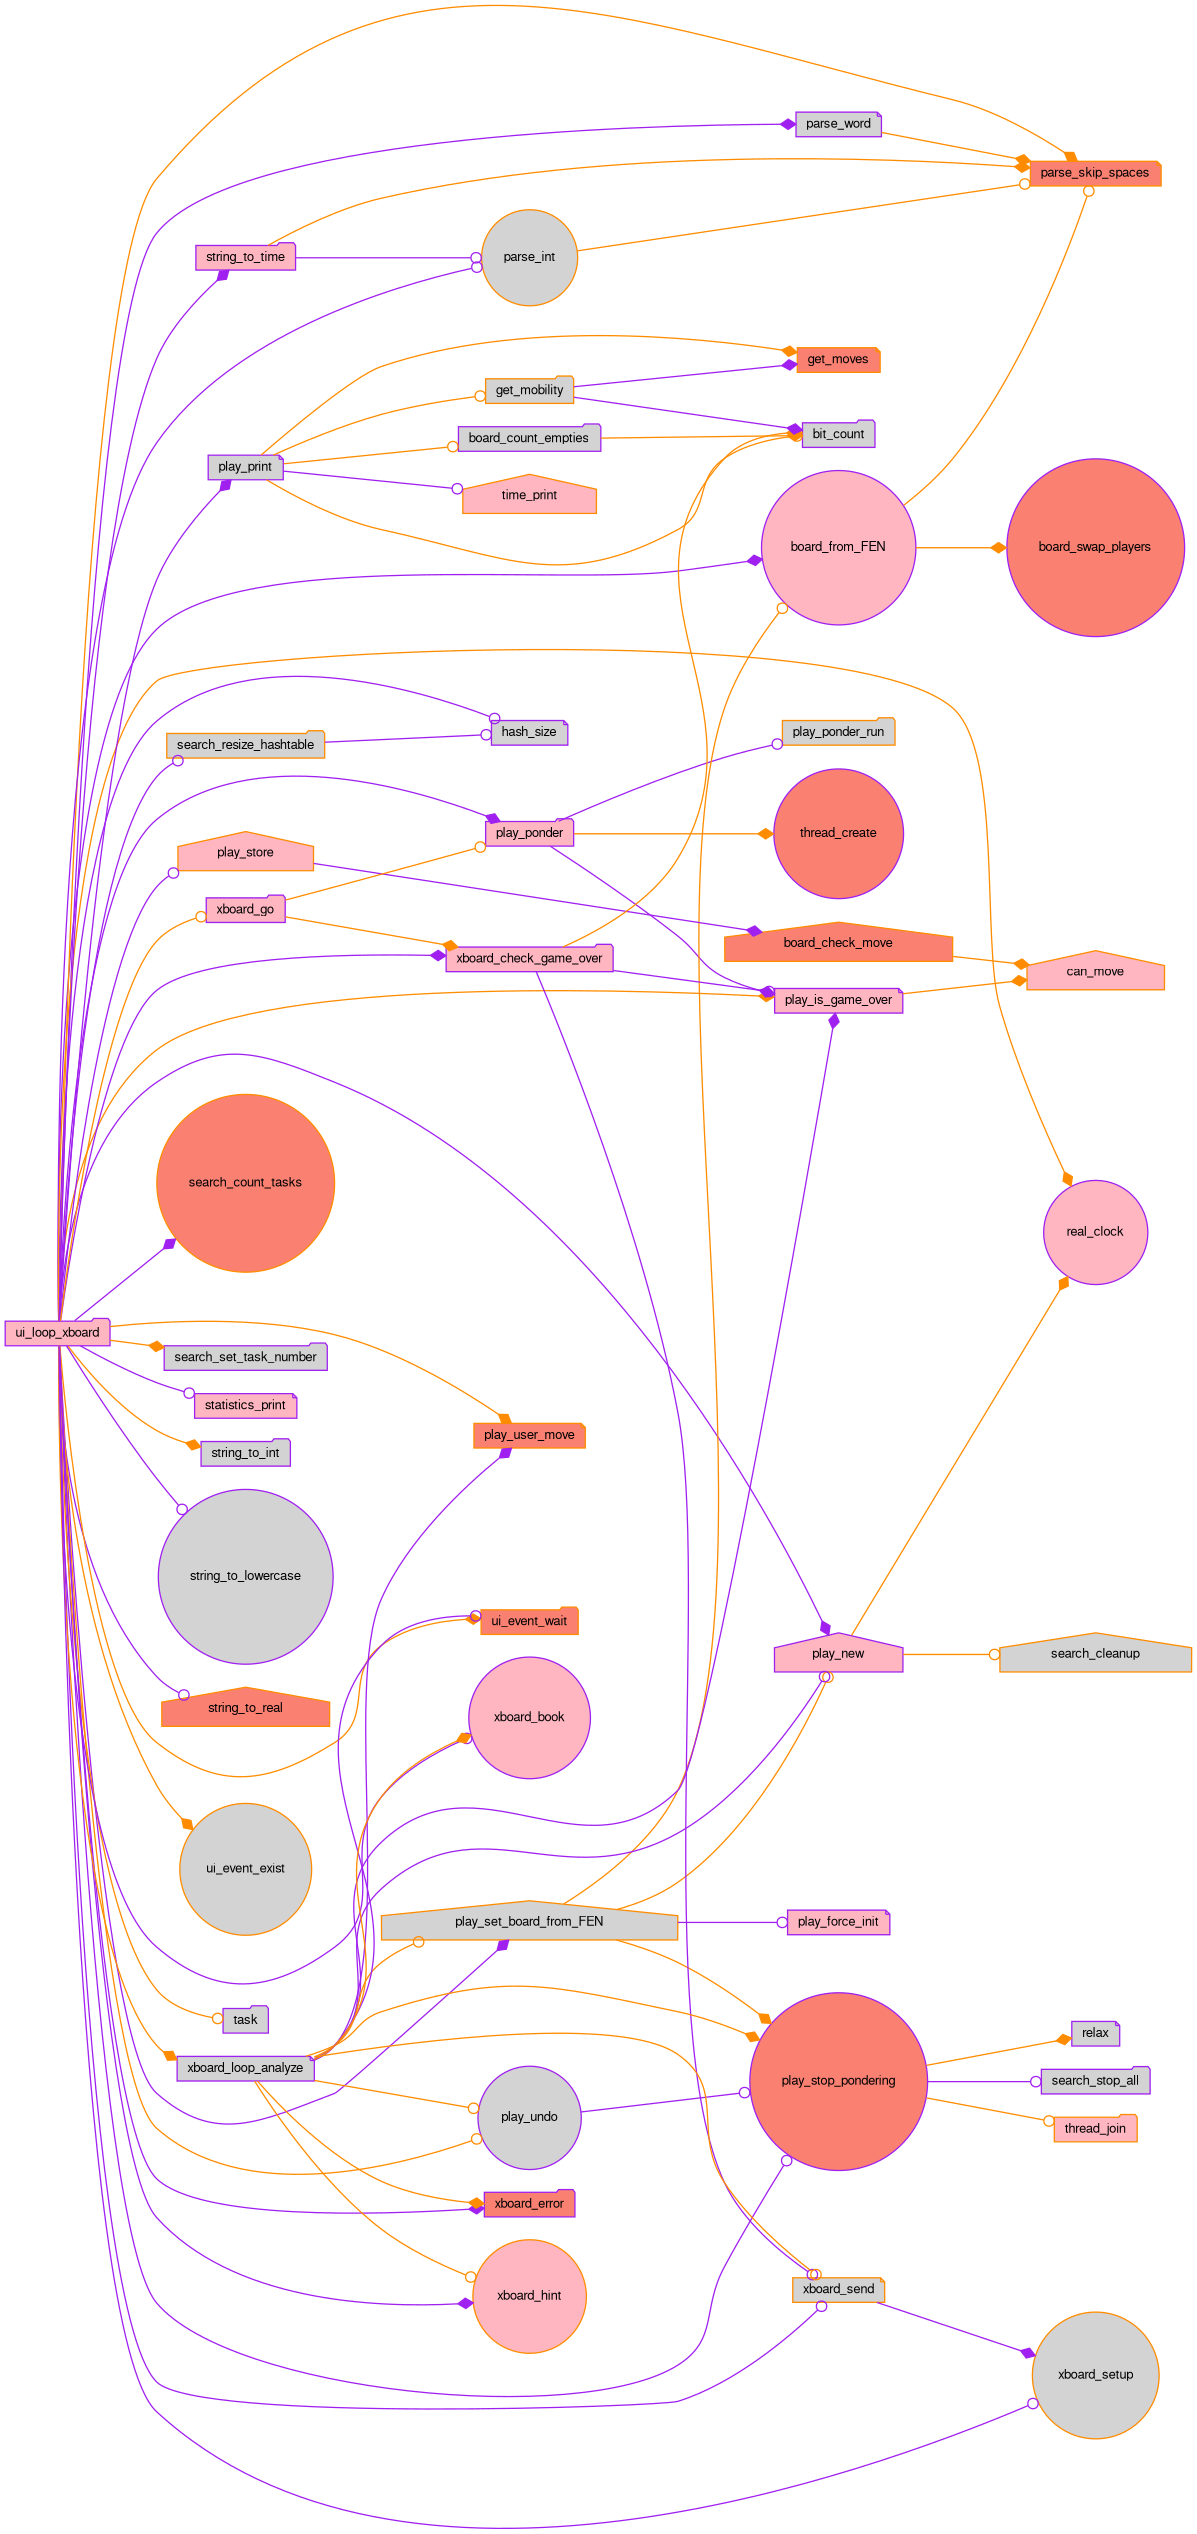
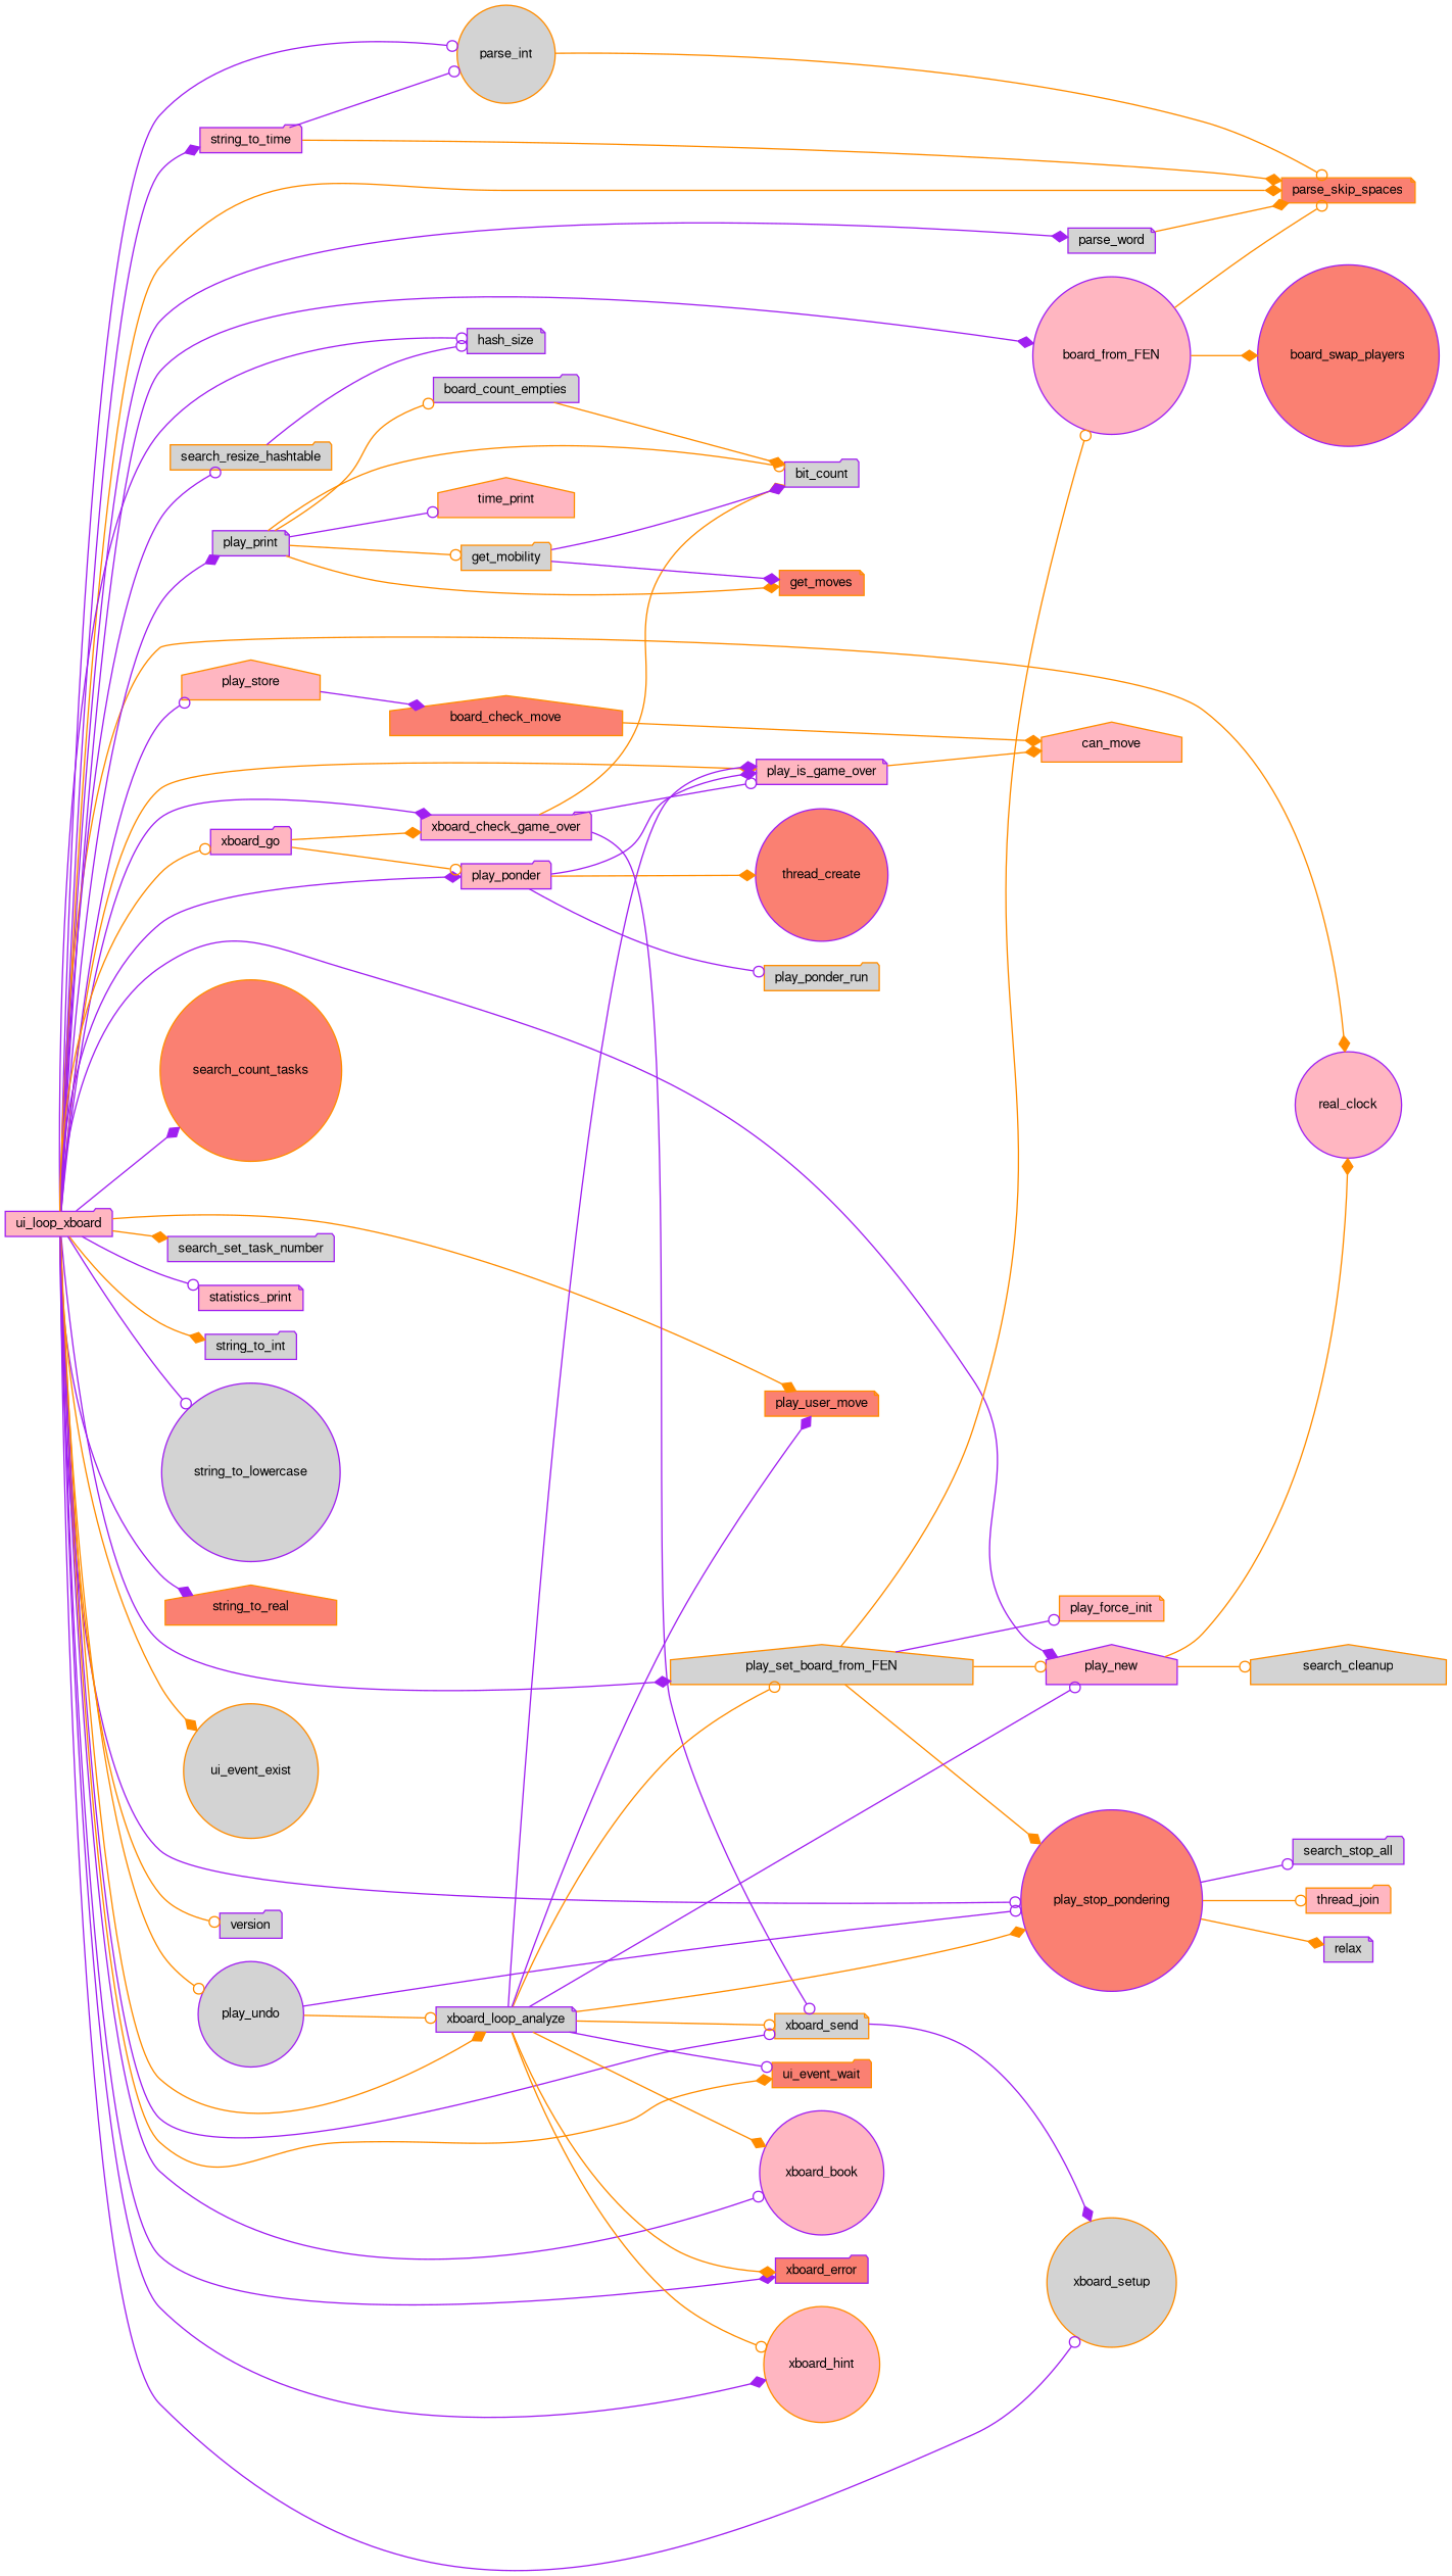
  digraph {
    rankdir=LR
    node [color=purple fillcolor=lightgrey fontname=FreeSans fontsize=10 shape=folder style=filled]
    edge [arrowhead=diamond color=darkorange fontname=FreeSans fontsize=10 labelfontname=FreeSans labelfontsize=10 style=solid]
    n1 [fillcolor=lightpink fontcolor=black height=0.2 label=ui_loop_xboard width=0.4]
    n2 [fillcolor=lightpink height=0.2 label=board_from_FEN shape=circle width=0.4]
    n3 [color=darkorange fillcolor=salmon height=0.2 label=parse_skip_spaces shape=note width=0.4]
    n4 [height=0.2 label=hash_size shape=note width=0.4]
    n5 [color=darkorange height=0.2 label=parse_int shape=circle width=0.4]
    n6 [height=0.2 label=parse_word shape=note width=0.4]
    n7 [fillcolor=lightpink height=0.2 label=play_is_game_over shape=note width=0.4]
    n8 [fillcolor=lightpink height=0.2 label=play_new shape=house width=0.4]
    n9 [fillcolor=lightpink height=0.2 label=real_clock shape=circle width=0.4]
    n10 [fillcolor=lightpink height=0.2 label=play_ponder width=0.4]
    n11 [height=0.2 label=play_print shape=note width=0.4]
    n12 [color=darkorange height=0.2 label=play_set_board_from_FEN shape=house width=0.4]
    n13 [fillcolor=salmon height=0.2 label=play_stop_pondering shape=circle width=0.4]
    n14 [color=darkorange fillcolor=lightpink height=0.2 label=play_store shape=house width=0.4]
    n15 [height=0.2 label=play_undo shape=circle width=0.4]
    n16 [color=darkorange fillcolor=salmon height=0.2 label=play_user_move shape=note width=0.4]
    n17 [color=darkorange fillcolor=salmon height=0.2 label=search_count_tasks shape=circle width=0.4]
    n18 [color=darkorange height=0.2 label=search_resize_hashtable width=0.4]
    n19 [height=0.2 label=search_set_task_number width=0.4]
    n20 [fillcolor=lightpink height=0.2 label=statistics_print shape=note width=0.4]
    n21 [height=0.2 label=string_to_int width=0.4]
    n22 [height=0.2 label=string_to_lowercase shape=circle width=0.4]
    n23 [color=darkorange fillcolor=salmon height=0.2 label=string_to_real shape=house width=0.4]
    n24 [fillcolor=lightpink height=0.2 label=string_to_time width=0.4]
    n25 [color=darkorange height=0.2 label=ui_event_exist shape=circle width=0.4]
    n26 [color=darkorange fillcolor=salmon height=0.2 label=ui_event_wait width=0.4]
-   n27 [height=0.2 label=task width=0.4]
+   n27 [height=0.2 label=version width=0.4]
    n28 [fillcolor=lightpink height=0.2 label=xboard_book shape=circle width=0.4]
    n29 [fillcolor=lightpink height=0.2 label=xboard_check_game_over width=0.4]
    n30 [color=darkorange height=0.2 label=xboard_send shape=note width=0.4]
    n31 [fillcolor=salmon height=0.2 label=xboard_error width=0.4]
    n32 [fillcolor=lightpink height=0.2 label=xboard_go width=0.4]
    n33 [color=darkorange fillcolor=lightpink height=0.2 label=xboard_hint shape=circle width=0.4]
    n34 [height=0.2 label=xboard_loop_analyze shape=note width=0.4]
    n35 [color=darkorange height=0.2 label=xboard_setup shape=circle width=0.4]
    n36 [fillcolor=salmon height=0.2 label=board_swap_players shape=circle width=0.4]
    n37 [color=darkorange fillcolor=lightpink height=0.2 label=can_move shape=house width=0.4]
    n38 [color=darkorange height=0.2 label=search_cleanup shape=house width=0.4]
    n39 [color=darkorange height=0.2 label=play_ponder_run width=0.4]
    n40 [fillcolor=salmon height=0.2 label=thread_create shape=circle width=0.4]
    n41 [height=0.2 label=bit_count width=0.4]
    n42 [height=0.2 label=board_count_empties width=0.4]
    n43 [color=darkorange height=0.2 label=get_mobility width=0.4]
    n44 [color=darkorange fillcolor=salmon height=0.2 label=get_moves shape=note width=0.4]
    n45 [color=darkorange fillcolor=lightpink height=0.2 label=time_print shape=house width=0.4]
-   n46 [fillcolor=lightpink height=0.2 label=play_force_init shape=note width=0.4]
+   n46 [color=darkorange fillcolor=lightpink height=0.2 label=play_force_init shape=note width=0.4]
    n47 [height=0.2 label=relax shape=note width=0.4]
    n48 [height=0.2 label=search_stop_all width=0.4]
    n49 [color=darkorange fillcolor=lightpink height=0.2 label=thread_join width=0.4]
    n50 [color=darkorange fillcolor=salmon height=0.2 label=board_check_move shape=house width=0.4]
    n1 -> n2 [color=purple]
    n1 -> n3
    n1 -> n4 [arrowhead=odot color=purple]
    n1 -> n5 [arrowhead=odot color=purple]
    n1 -> n6 [color=purple]
    n1 -> n7
    n1 -> n8 [color=purple]
    n1 -> n9
    n1 -> n10 [color=purple]
    n1 -> n11 [color=purple]
    n1 -> n12 [color=purple]
    n1 -> n13 [arrowhead=odot color=purple]
    n1 -> n14 [arrowhead=odot color=purple]
    n1 -> n15 [arrowhead=odot]
    n1 -> n16
    n1 -> n17 [color=purple]
    n1 -> n18 [arrowhead=odot color=purple]
    n1 -> n19
    n1 -> n20 [arrowhead=odot color=purple]
    n1 -> n21
    n1 -> n22 [arrowhead=odot color=purple]
-   n1 -> n23 [arrowhead=odot color=purple]
+   n1 -> n23 [color=purple]
    n1 -> n24 [color=purple]
    n1 -> n25
    n1 -> n26
    n1 -> n27 [arrowhead=odot]
    n1 -> n28 [arrowhead=odot color=purple]
    n1 -> n29 [color=purple]
    n1 -> n30 [arrowhead=odot color=purple]
    n1 -> n31 [color=purple]
    n1 -> n32 [arrowhead=odot]
    n1 -> n33 [color=purple]
    n1 -> n34
    n1 -> n35 [arrowhead=odot color=purple]
    n2 -> n3 [arrowhead=odot]
    n2 -> n36
    n5 -> n3 [arrowhead=odot]
    n6 -> n3
    n7 -> n37
    n8 -> n9
    n8 -> n38 [arrowhead=odot]
    n10 -> n7 [color=purple]
    n10 -> n39 [arrowhead=odot color=purple]
    n10 -> n40
    n11 -> n41 [arrowhead=odot]
    n11 -> n42 [arrowhead=odot]
    n11 -> n43 [arrowhead=odot]
    n11 -> n44
    n11 -> n45 [arrowhead=odot color=purple]
    n12 -> n2 [arrowhead=odot]
    n12 -> n8 [arrowhead=odot]
    n12 -> n13
    n12 -> n46 [arrowhead=odot color=purple]
    n13 -> n47
    n13 -> n48 [arrowhead=odot color=purple]
    n13 -> n49 [arrowhead=odot]
    n14 -> n50 [color=purple]
    n15 -> n13 [arrowhead=odot color=purple]
    n18 -> n4 [arrowhead=odot color=purple]
    n24 -> n3
    n24 -> n5 [arrowhead=odot color=purple]
    n29 -> n7 [arrowhead=odot color=purple]
    n29 -> n30 [arrowhead=odot color=purple]
    n29 -> n41
    n30 -> n35 [color=purple]
    n32 -> n10 [arrowhead=odot]
    n32 -> n29
    n34 -> n7 [color=purple]
    n34 -> n8 [arrowhead=odot color=purple]
    n34 -> n12 [arrowhead=odot]
    n34 -> n13
-   n34 -> n15 [arrowhead=odot]
+   n15 -> n34 [arrowhead=odot]
    n34 -> n16 [color=purple]
    n34 -> n26 [arrowhead=odot color=purple]
    n34 -> n28
    n34 -> n30 [arrowhead=odot]
    n34 -> n31
    n34 -> n33 [arrowhead=odot]
    n42 -> n41
    n43 -> n41 [color=purple]
    n43 -> n44 [color=purple]
    n50 -> n37
  }
